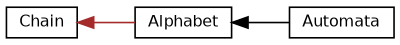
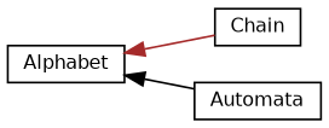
  digraph {
    rankdir=LR
    node [color=black fillcolor=white fontname=Helvetica fontsize=10 shape=record style=filled]
    edge [dir=back fontname=Helvetica fontsize=10 labelfontname=Helvetica labelfontsize=10 style=solid]
    n1 [height=0.2 label=Alphabet width=0.4]
    n2 [height=0.2 label=Chain width=0.4]
    n3 [height=0.2 label=Automata width=0.4]
-   n2 -> n1 [color=brown]
+   n1 -> n2 [color=brown]
    n1 -> n3 [color=black]
  }
